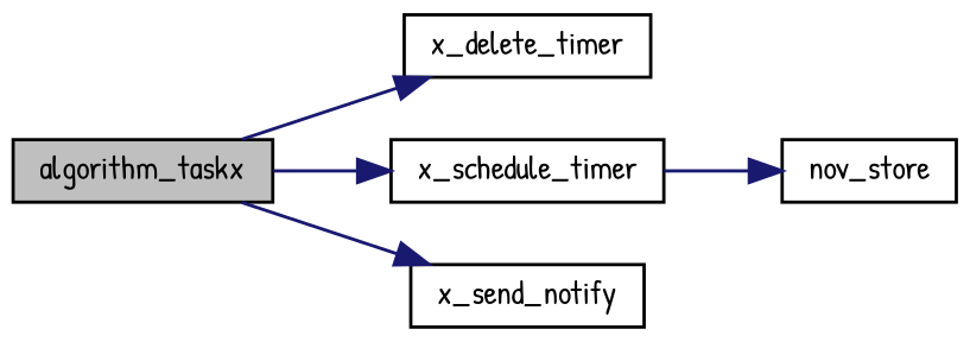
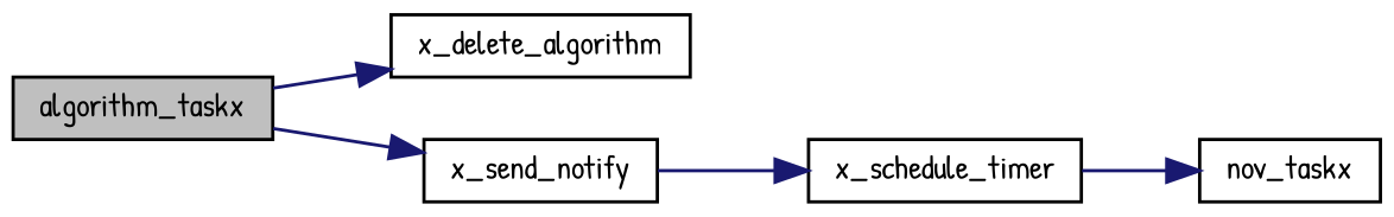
  digraph {
    fontname="Patrick Hand"
    rankdir=LR
    node [color=black fillcolor=white fontname="Patrick Hand" fontsize=10 shape=record style=filled]
    edge [color=midnightblue fontname="Patrick Hand" fontsize=10 labelfontname=Helvetica labelfontsize=10 style=solid]
    n1 [fillcolor=grey75 fontcolor=black height=0.2 label=algorithm_taskx width=0.4]
-   n2 [height=0.2 label=x_delete_timer width=0.4]
+   n2 [height=0.2 label=x_delete_algorithm width=0.4]
    n3 [height=0.2 label=x_schedule_timer width=0.4]
    n4 [height=0.2 label=x_send_notify width=0.4]
-   n5 [height=0.2 label=nov_store width=0.4]
+   n5 [height=0.2 label=nov_taskx width=0.4]
    n1 -> n2
-   n1 -> n3
+   n4 -> n3
    n1 -> n4
    n3 -> n5
  }
